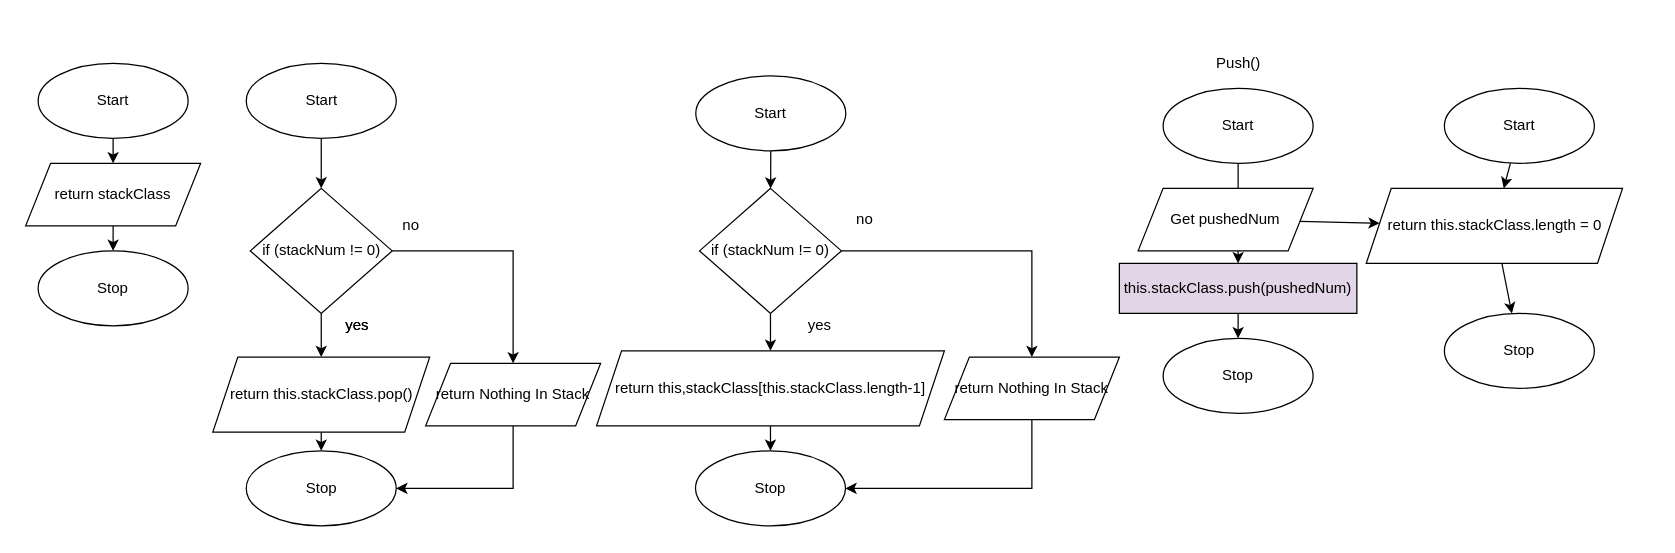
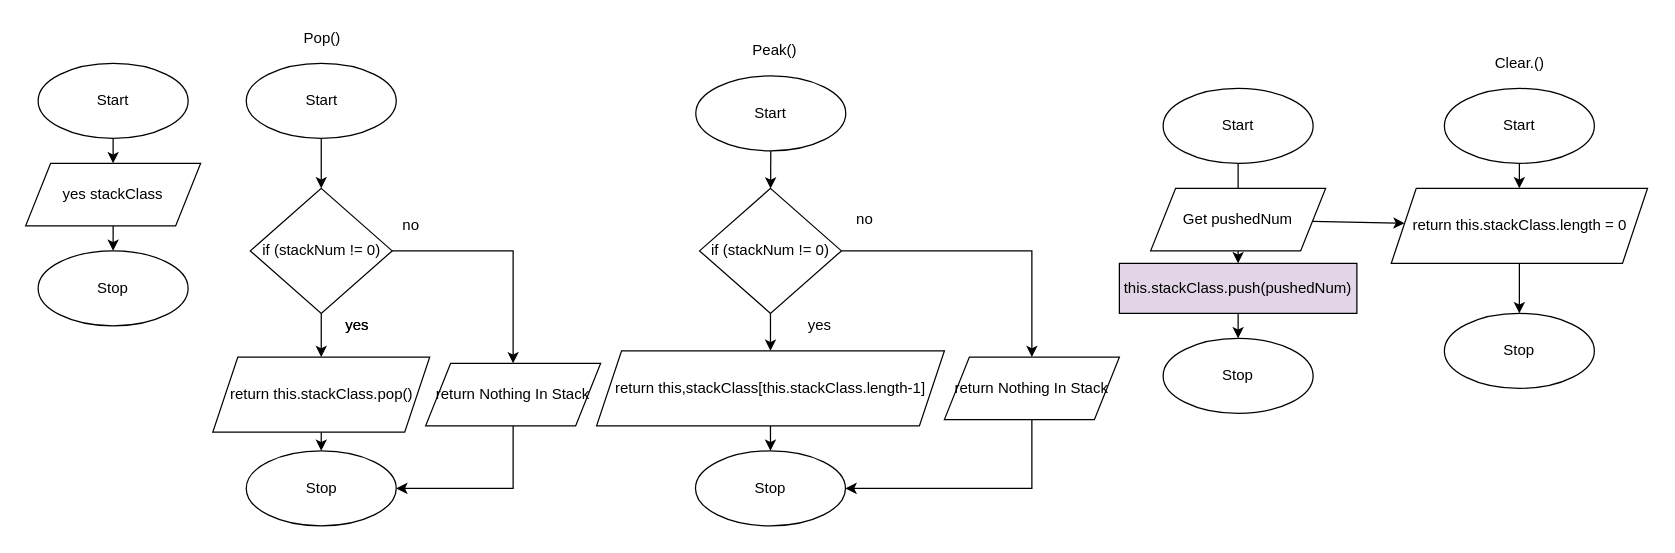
  <mxCell id="0" />
  <mxCell id="1" parent="0" />
  <mxCell id="2" style="edgeStyle=none;html=1;entryX=0.5;entryY=0;entryDx=0;entryDy=0;" parent="1" source="3" target="5" edge="1"><mxGeometry relative="1" as="geometry" /></mxCell>
  <mxCell id="3" value="Start" style="ellipse;whiteSpace=wrap;html=1;" parent="1" vertex="1"><mxGeometry x="30" y="50" width="120" height="60" as="geometry" /></mxCell>
  <mxCell id="4" value="" style="edgeStyle=none;html=1;" parent="1" source="5" target="6" edge="1"><mxGeometry relative="1" as="geometry" /></mxCell>
- <mxCell id="5" value="return stackClass" style="shape=parallelogram;perimeter=parallelogramPerimeter;whiteSpace=wrap;html=1;fixedSize=1;" parent="1" vertex="1"><mxGeometry x="20" y="130" width="140" height="50" as="geometry" /></mxCell>
+ <mxCell id="5" value="yes stackClass" style="shape=parallelogram;perimeter=parallelogramPerimeter;whiteSpace=wrap;html=1;fixedSize=1;" parent="1" vertex="1"><mxGeometry x="20" y="130" width="140" height="50" as="geometry" /></mxCell>
  <mxCell id="6" value="Stop" style="ellipse;whiteSpace=wrap;html=1;" parent="1" vertex="1"><mxGeometry x="30" y="200" width="120" height="60" as="geometry" /></mxCell>
  <mxCell id="7" value="" style="edgeStyle=none;html=1;" parent="1" source="8" target="29" edge="1"><mxGeometry relative="1" as="geometry" /></mxCell>
  <mxCell id="8" value="Start" style="ellipse;whiteSpace=wrap;html=1;" parent="1" vertex="1"><mxGeometry x="196.5" y="50" width="120" height="60" as="geometry" /></mxCell>
  <mxCell id="9" value="" style="edgeStyle=none;html=1;" parent="1" source="10" target="11" edge="1"><mxGeometry relative="1" as="geometry" /></mxCell>
  <mxCell id="10" value="return this.stackClass.pop()" style="shape=parallelogram;perimeter=parallelogramPerimeter;whiteSpace=wrap;html=1;fixedSize=1;" parent="1" vertex="1"><mxGeometry x="169.75" y="285" width="173.5" height="60" as="geometry" /></mxCell>
  <mxCell id="11" value="Stop" style="ellipse;whiteSpace=wrap;html=1;" parent="1" vertex="1"><mxGeometry x="196.5" y="360" width="120" height="60" as="geometry" /></mxCell>
+ <mxCell id="12" value="Pop()" style="text;html=1;align=center;verticalAlign=middle;resizable=0;points=[];autosize=1;strokeColor=none;fillColor=none;" parent="1" vertex="1"><mxGeometry x="236.5" y="20" width="40" height="20" as="geometry" /></mxCell>
  <mxCell id="13" value="" style="edgeStyle=none;rounded=0;html=1;" parent="1" source="14" target="20" edge="1"><mxGeometry relative="1" as="geometry" /></mxCell>
  <mxCell id="14" value="Start" style="ellipse;whiteSpace=wrap;html=1;" parent="1" vertex="1"><mxGeometry x="930" y="70" width="120" height="60" as="geometry" /></mxCell>
  <mxCell id="15" style="edgeStyle=none;html=1;" parent="1" source="16" target="45" edge="1"><mxGeometry relative="1" as="geometry" /></mxCell>
- <mxCell id="16" value="Get pushedNum" style="shape=parallelogram;perimeter=parallelogramPerimeter;whiteSpace=wrap;html=1;fixedSize=1;" parent="1" vertex="1"><mxGeometry x="910" y="150" width="140" height="50" as="geometry" /></mxCell>
+ <mxCell id="16" value="Get pushedNum" style="shape=parallelogram;perimeter=parallelogramPerimeter;whiteSpace=wrap;html=1;fixedSize=1;" parent="1" vertex="1"><mxGeometry x="920" y="150" width="140" height="50" as="geometry" /></mxCell>
  <mxCell id="17" value="Stop" style="ellipse;whiteSpace=wrap;html=1;" parent="1" vertex="1"><mxGeometry x="930" y="270" width="120" height="60" as="geometry" /></mxCell>
- <mxCell id="18" value="Push()" style="text;html=1;align=center;verticalAlign=middle;resizable=0;points=[];autosize=1;strokeColor=none;fillColor=none;" parent="1" vertex="1"><mxGeometry x="965" y="40" width="50" height="20" as="geometry" /></mxCell>
  <mxCell id="19" value="" style="edgeStyle=none;html=1;" parent="1" source="20" target="17" edge="1"><mxGeometry relative="1" as="geometry" /></mxCell>
  <mxCell id="20" value="this.stackClass.push(pushedNum)" style="whiteSpace=wrap;html=1;fillColor=#e1d5e7;" parent="1" vertex="1"><mxGeometry x="895" y="210" width="190" height="40" as="geometry" /></mxCell>
  <mxCell id="21" value="" style="edgeStyle=none;rounded=0;html=1;" parent="1" source="22" target="34" edge="1"><mxGeometry relative="1" as="geometry" /></mxCell>
  <mxCell id="22" value="Start" style="ellipse;whiteSpace=wrap;html=1;" parent="1" vertex="1"><mxGeometry x="556.13" y="60" width="120" height="60" as="geometry" /></mxCell>
  <mxCell id="23" value="" style="edgeStyle=none;html=1;" parent="1" source="24" target="25" edge="1"><mxGeometry relative="1" as="geometry" /></mxCell>
  <mxCell id="24" value="return this,stackClass[this.stackClass.length-1]" style="shape=parallelogram;perimeter=parallelogramPerimeter;whiteSpace=wrap;html=1;fixedSize=1;" parent="1" vertex="1"><mxGeometry x="476.76" y="280" width="278.25" height="60" as="geometry" /></mxCell>
  <mxCell id="25" value="Stop" style="ellipse;whiteSpace=wrap;html=1;" parent="1" vertex="1"><mxGeometry x="555.88" y="360" width="120" height="60" as="geometry" /></mxCell>
+ <mxCell id="26" value="Peak()" style="text;html=1;align=center;verticalAlign=middle;resizable=0;points=[];autosize=1;strokeColor=none;fillColor=none;" parent="1" vertex="1"><mxGeometry x="594.13" y="30" width="50" height="20" as="geometry" /></mxCell>
  <mxCell id="27" value="" style="edgeStyle=none;html=1;" parent="1" source="29" target="10" edge="1"><mxGeometry relative="1" as="geometry" /></mxCell>
  <mxCell id="28" style="edgeStyle=none;html=1;entryX=0.5;entryY=0;entryDx=0;entryDy=0;rounded=0;" parent="1" source="29" target="31" edge="1"><mxGeometry relative="1" as="geometry"><Array as="points"><mxPoint x="410" y="200" /></Array></mxGeometry></mxCell>
  <mxCell id="29" value="if (stackNum != 0)" style="rhombus;whiteSpace=wrap;html=1;" parent="1" vertex="1"><mxGeometry x="199.75" y="150" width="113.5" height="100" as="geometry" /></mxCell>
  <mxCell id="30" style="edgeStyle=none;html=1;entryX=1;entryY=0.5;entryDx=0;entryDy=0;rounded=0;" parent="1" source="31" target="11" edge="1"><mxGeometry relative="1" as="geometry"><Array as="points"><mxPoint x="410" y="390" /></Array></mxGeometry></mxCell>
  <mxCell id="31" value="return Nothing In Stack" style="shape=parallelogram;perimeter=parallelogramPerimeter;whiteSpace=wrap;html=1;fixedSize=1;" parent="1" vertex="1"><mxGeometry x="340" y="290" width="140" height="50" as="geometry" /></mxCell>
  <mxCell id="32" value="" style="edgeStyle=none;rounded=0;html=1;" parent="1" source="34" target="24" edge="1"><mxGeometry relative="1" as="geometry" /></mxCell>
  <mxCell id="33" style="edgeStyle=none;rounded=0;html=1;entryX=0.5;entryY=0;entryDx=0;entryDy=0;" parent="1" source="34" target="36" edge="1"><mxGeometry relative="1" as="geometry"><Array as="points"><mxPoint x="825" y="200" /></Array></mxGeometry></mxCell>
  <mxCell id="34" value="if (stackNum != 0)" style="rhombus;whiteSpace=wrap;html=1;" parent="1" vertex="1"><mxGeometry x="559.13" y="150" width="113.5" height="100" as="geometry" /></mxCell>
  <mxCell id="35" style="edgeStyle=none;rounded=0;html=1;entryX=1;entryY=0.5;entryDx=0;entryDy=0;" parent="1" source="36" target="25" edge="1"><mxGeometry relative="1" as="geometry"><Array as="points"><mxPoint x="825" y="390" /></Array></mxGeometry></mxCell>
  <mxCell id="36" value="return Nothing In Stack" style="shape=parallelogram;perimeter=parallelogramPerimeter;whiteSpace=wrap;html=1;fixedSize=1;" parent="1" vertex="1"><mxGeometry x="755" y="285" width="140" height="50" as="geometry" /></mxCell>
  <mxCell id="37" value="yes" style="text;html=1;align=center;verticalAlign=middle;resizable=0;points=[];autosize=1;strokeColor=none;fillColor=none;" parent="1" vertex="1"><mxGeometry x="270" y="250" width="30" height="20" as="geometry" /></mxCell>
  <mxCell id="38" value="no" style="text;html=1;align=center;verticalAlign=middle;resizable=0;points=[];autosize=1;strokeColor=none;fillColor=none;" parent="1" vertex="1"><mxGeometry x="313.25" y="170" width="30" height="20" as="geometry" /></mxCell>
  <mxCell id="39" value="yes" style="text;html=1;align=center;verticalAlign=middle;resizable=0;points=[];autosize=1;strokeColor=none;fillColor=none;" parent="1" vertex="1"><mxGeometry x="640" y="250" width="30" height="20" as="geometry" /></mxCell>
  <mxCell id="40" value="no" style="text;html=1;align=center;verticalAlign=middle;resizable=0;points=[];autosize=1;strokeColor=none;fillColor=none;" parent="1" vertex="1"><mxGeometry x="676.13" y="165" width="30" height="20" as="geometry" /></mxCell>
  <mxCell id="41" value="yes" style="text;html=1;align=center;verticalAlign=middle;resizable=0;points=[];autosize=1;strokeColor=none;fillColor=none;" parent="1" vertex="1"><mxGeometry x="270" y="250" width="30" height="20" as="geometry" /></mxCell>
  <mxCell id="42" value="" style="edgeStyle=none;html=1;" edge="1" parent="1" source="43" target="45"><mxGeometry relative="1" as="geometry" /></mxCell>
  <mxCell id="43" value="Start" style="ellipse;whiteSpace=wrap;html=1;" vertex="1" parent="1"><mxGeometry x="1155" y="70" width="120" height="60" as="geometry" /></mxCell>
  <mxCell id="44" value="" style="edgeStyle=none;html=1;" edge="1" parent="1" source="45" target="46"><mxGeometry relative="1" as="geometry" /></mxCell>
- <mxCell id="45" value="return this.stackClass.length = 0" style="shape=parallelogram;perimeter=parallelogramPerimeter;whiteSpace=wrap;html=1;fixedSize=1;" vertex="1" parent="1"><mxGeometry x="1092.5" y="150" width="205" height="60" as="geometry" /></mxCell>
+ <mxCell id="45" value="return this.stackClass.length = 0" style="shape=parallelogram;perimeter=parallelogramPerimeter;whiteSpace=wrap;html=1;fixedSize=1;" vertex="1" parent="1"><mxGeometry x="1112.5" y="150" width="205" height="60" as="geometry" /></mxCell>
  <mxCell id="46" value="Stop" style="ellipse;whiteSpace=wrap;html=1;" vertex="1" parent="1"><mxGeometry x="1155" y="250" width="120" height="60" as="geometry" /></mxCell>
+ <mxCell id="47" value="Clear.()" style="text;html=1;align=center;verticalAlign=middle;resizable=0;points=[];autosize=1;strokeColor=none;fillColor=none;" vertex="1" parent="1"><mxGeometry x="1185" y="40" width="60" height="20" as="geometry" /></mxCell>
